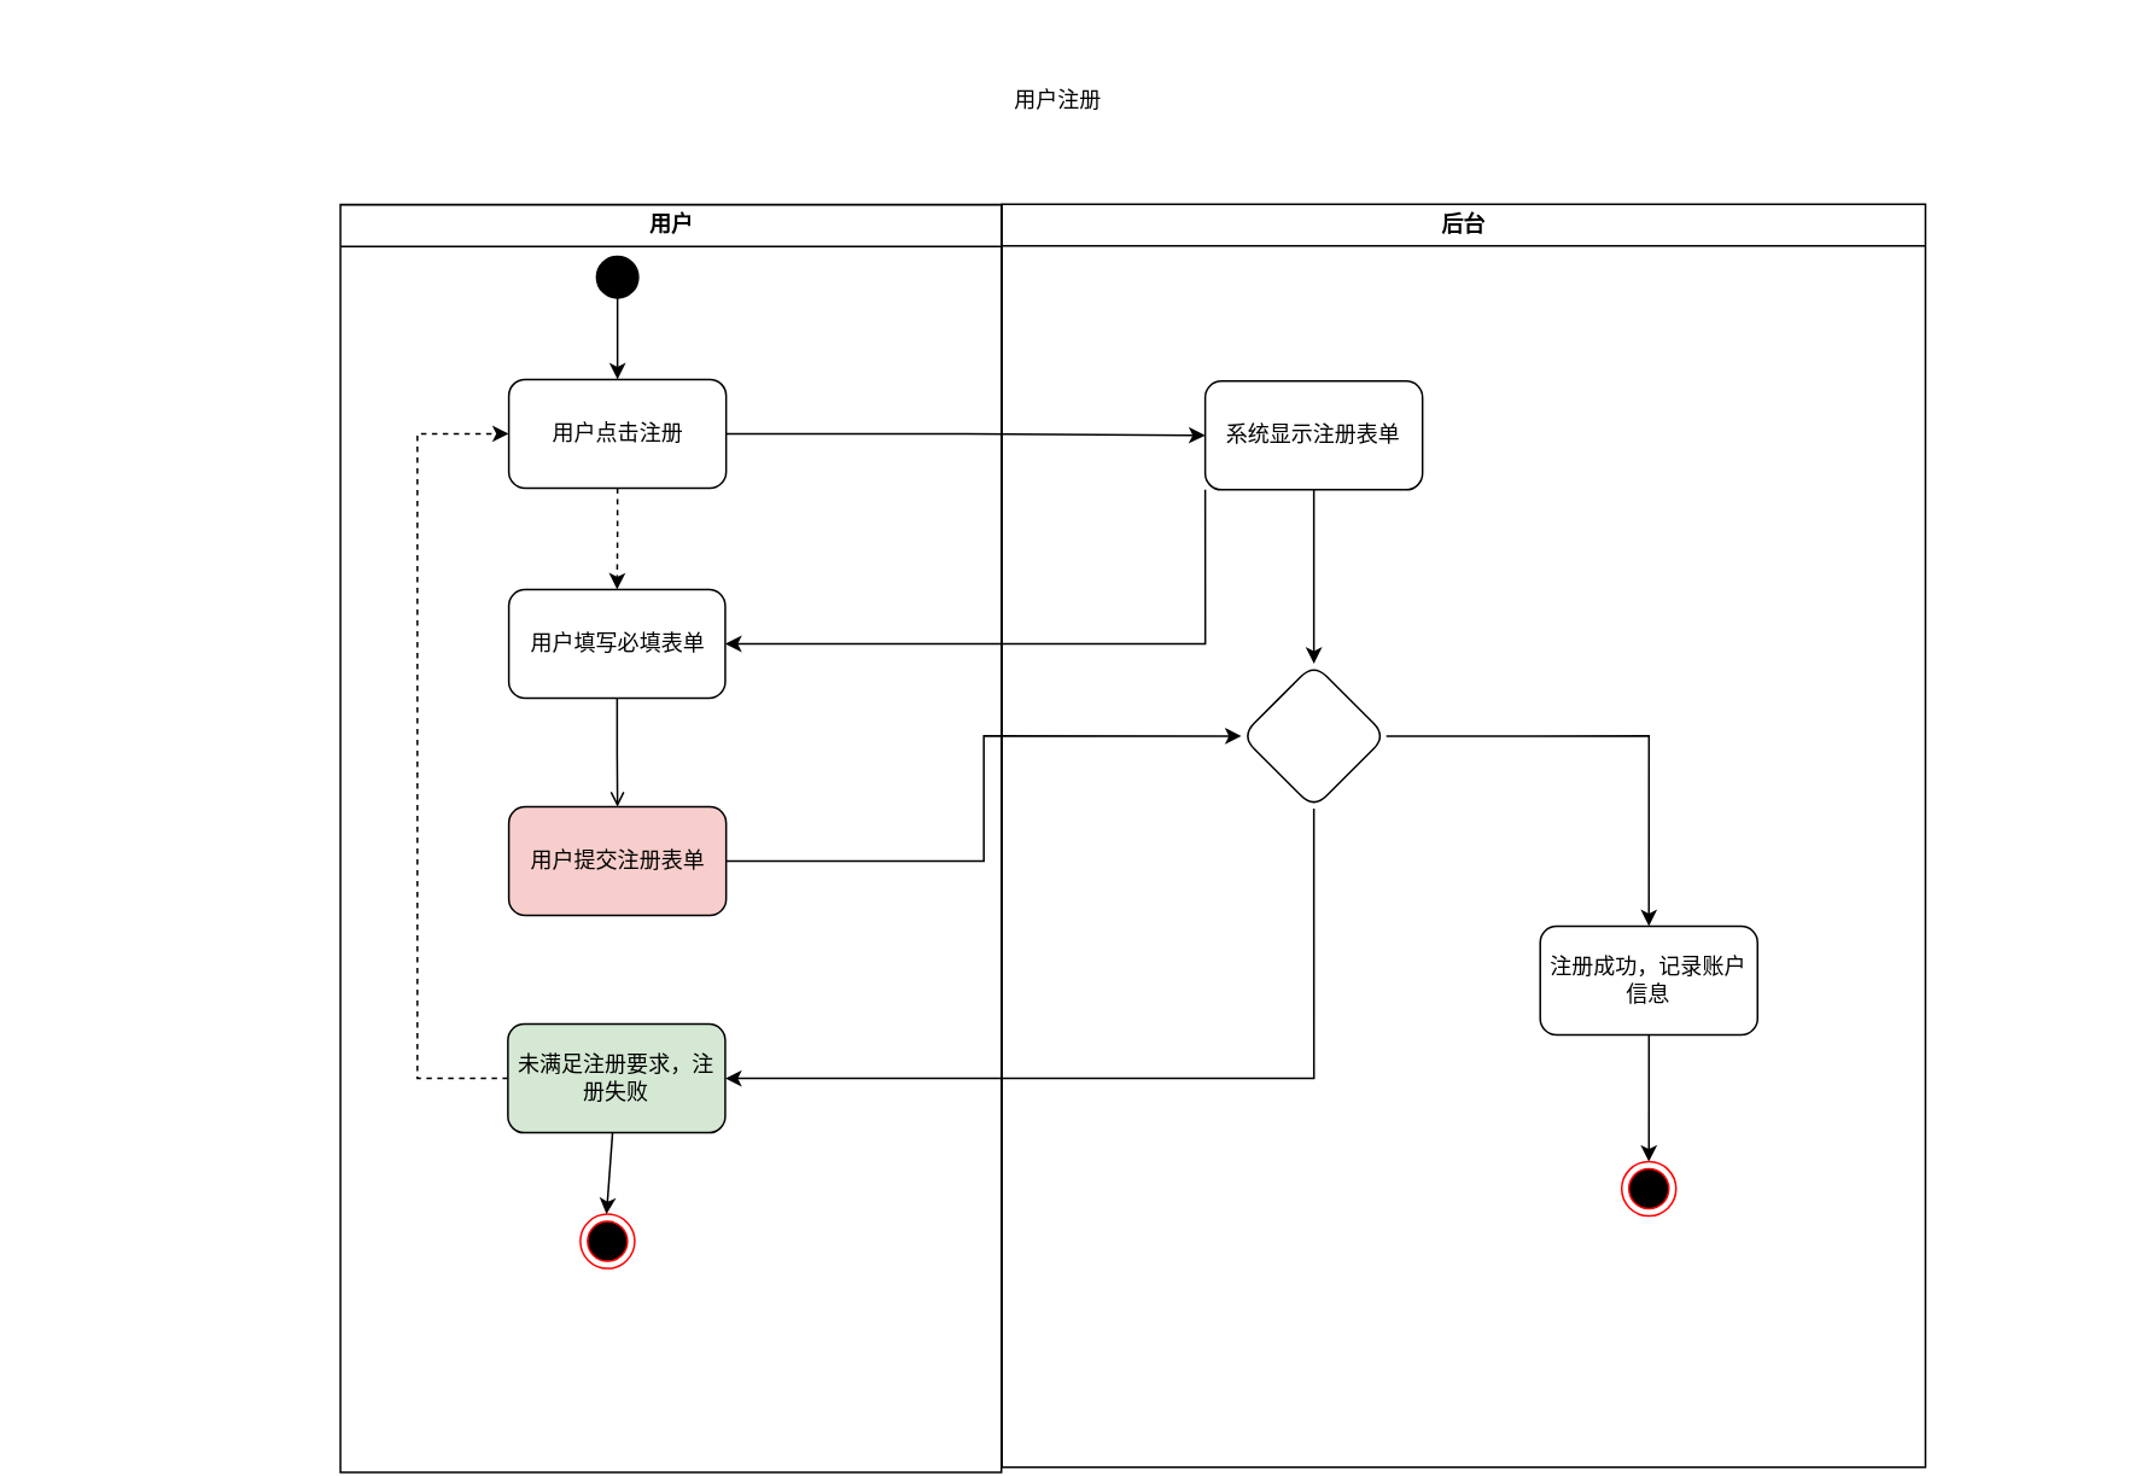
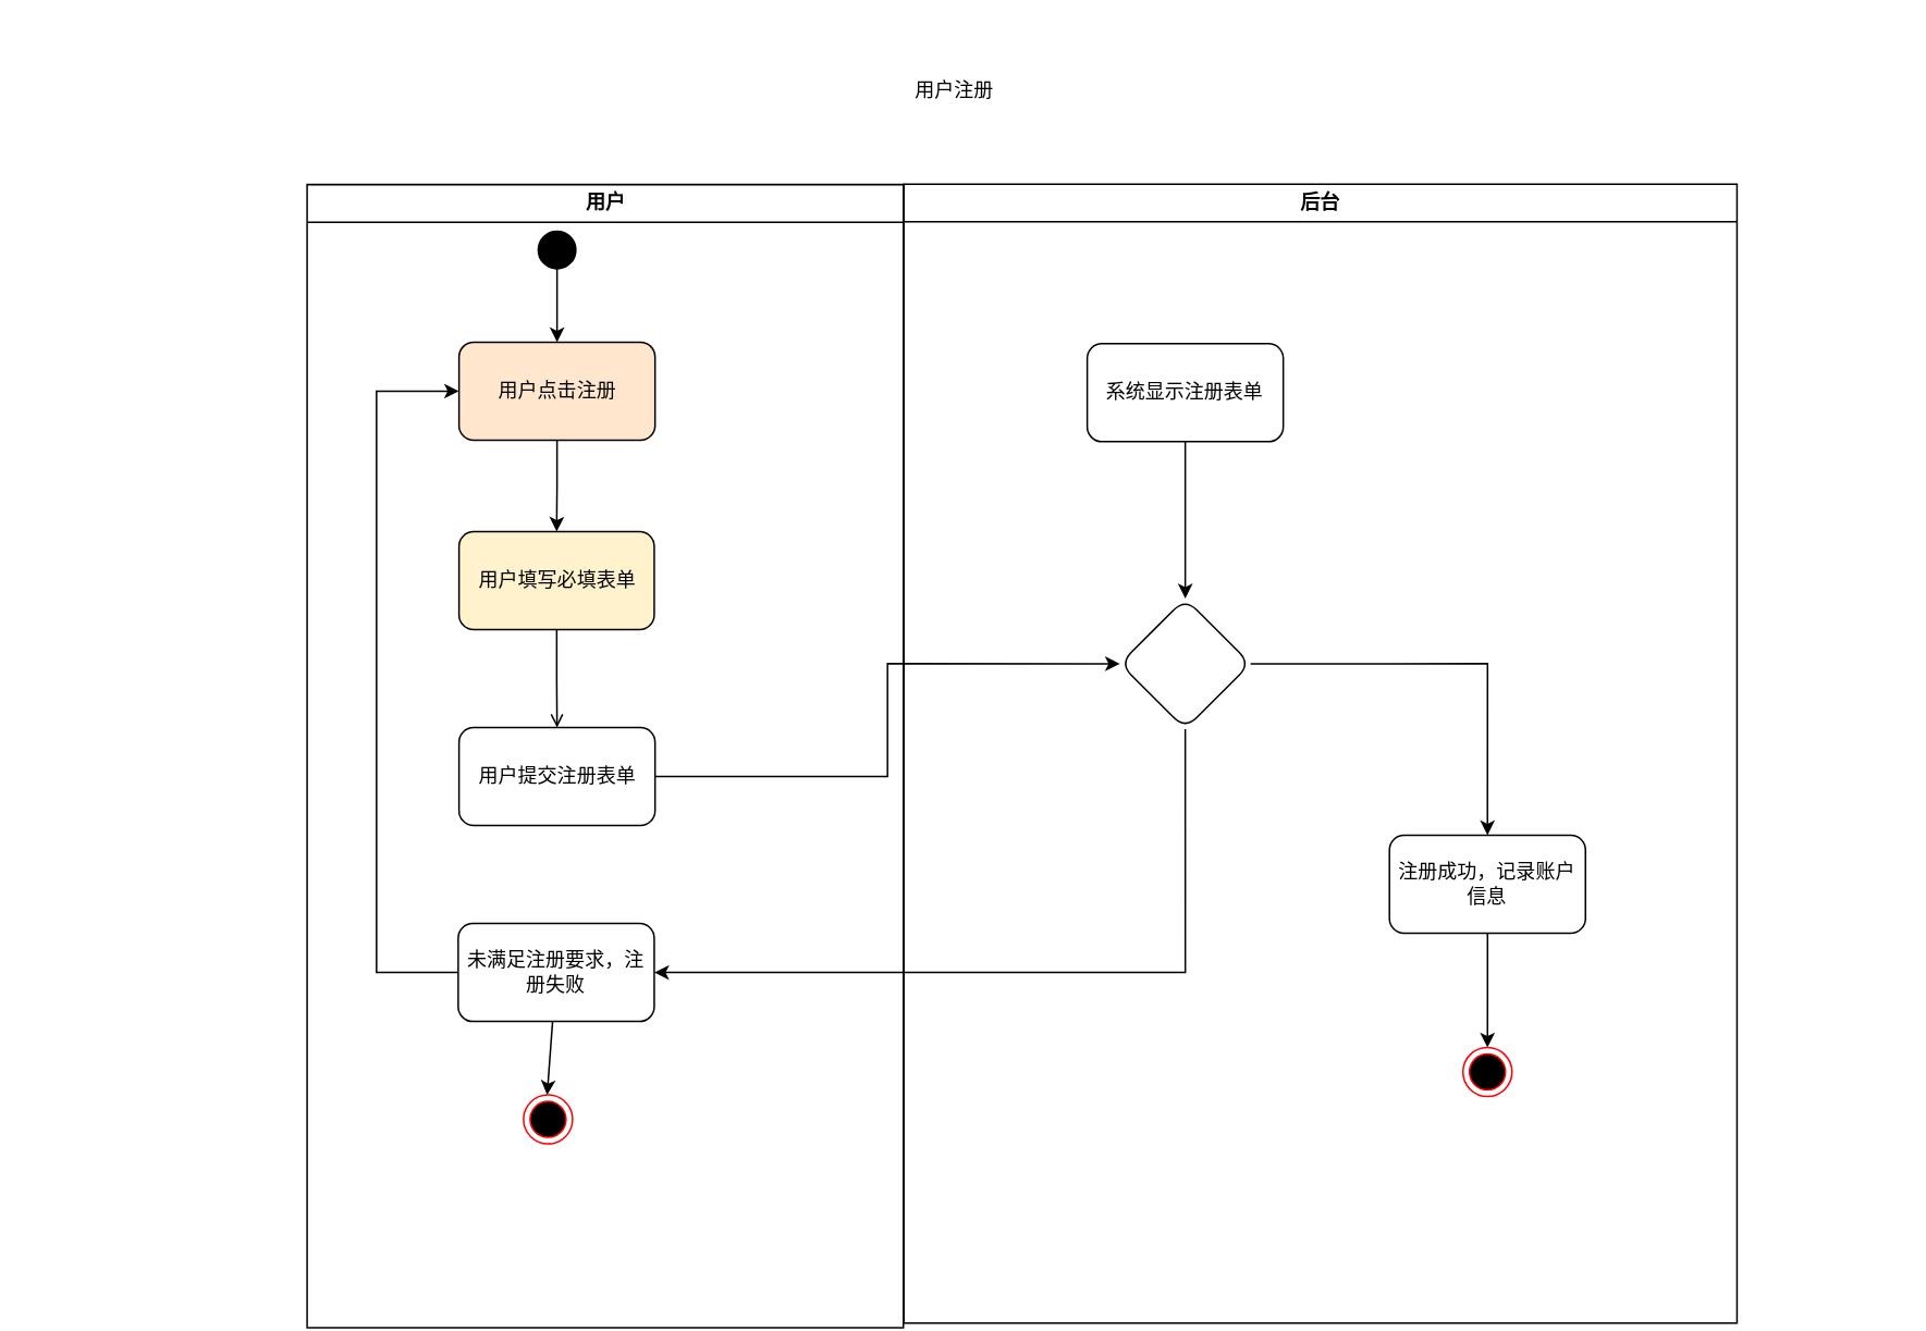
  <mxCell id="0" />
  <mxCell id="1" parent="0" />
  <mxCell id="2" value="用户注册" style="text;strokeColor=none;align=center;fillColor=none;html=1;verticalAlign=middle;whiteSpace=wrap;rounded=0;" vertex="1" parent="1"><mxGeometry x="519" y="20" width="130" height="70" as="geometry" /></mxCell>
  <mxCell id="3" value="用户" style="swimlane;horizontal=0;whiteSpace=wrap;html=1;rotation=90;movable=0;resizable=0;rotatable=0;deletable=0;editable=0;locked=1;connectable=0;" vertex="1" parent="1"><mxGeometry x="20" y="280" width="700" height="365" as="geometry" /></mxCell>
- <mxCell id="4" style="edgeStyle=orthogonalEdgeStyle;rounded=0;orthogonalLoop=1;jettySize=auto;html=1;exitX=0.5;exitY=1;exitDx=0;exitDy=0;entryX=0.5;entryY=0;entryDx=0;entryDy=0;dashed=1;" edge="1" parent="3" source="5" target="9"><mxGeometry relative="1" as="geometry" /></mxCell>
- <mxCell id="5" value="用户点击注册" style="rounded=1;whiteSpace=wrap;html=1;" vertex="1" parent="3"><mxGeometry x="260.5" y="-71" width="120" height="60" as="geometry" /></mxCell>
+ <mxCell id="4" style="edgeStyle=orthogonalEdgeStyle;rounded=0;orthogonalLoop=1;jettySize=auto;html=1;exitX=0.5;exitY=1;exitDx=0;exitDy=0;entryX=0.5;entryY=0;entryDx=0;entryDy=0;" edge="1" parent="3" source="5" target="9"><mxGeometry relative="1" as="geometry" /></mxCell>
+ <mxCell id="5" value="用户点击注册" style="rounded=1;whiteSpace=wrap;html=1;fillColor=#ffe6cc;" vertex="1" parent="3"><mxGeometry x="260.5" y="-71" width="120" height="60" as="geometry" /></mxCell>
  <mxCell id="6" value="" style="edgeStyle=orthogonalEdgeStyle;rounded=0;orthogonalLoop=1;jettySize=auto;html=1;" edge="1" parent="3" source="7" target="5"><mxGeometry relative="1" as="geometry" /></mxCell>
  <mxCell id="7" value="" style="ellipse;whiteSpace=wrap;html=1;aspect=fixed;fillColor=#000000;" vertex="1" parent="3"><mxGeometry x="309" y="-139" width="23" height="23" as="geometry" /></mxCell>
  <mxCell id="8" value="" style="edgeStyle=orthogonalEdgeStyle;rounded=0;orthogonalLoop=1;jettySize=auto;html=1;endArrow=open;" edge="1" parent="3" source="9" target="10"><mxGeometry relative="1" as="geometry" /></mxCell>
- <mxCell id="9" value="用户填写必填表单" style="rounded=1;whiteSpace=wrap;html=1;" vertex="1" parent="3"><mxGeometry x="260.5" y="45" width="119.5" height="60" as="geometry" /></mxCell>
- <mxCell id="10" value="用户提交注册表单" style="whiteSpace=wrap;html=1;rounded=1;fillColor=#f8cecc;" vertex="1" parent="3"><mxGeometry x="260.5" y="165" width="120" height="60" as="geometry" /></mxCell>
- <mxCell id="11" style="edgeStyle=orthogonalEdgeStyle;rounded=0;orthogonalLoop=1;jettySize=auto;html=1;exitX=0;exitY=0.5;exitDx=0;exitDy=0;entryX=0;entryY=0.5;entryDx=0;entryDy=0;dashed=1;" edge="1" parent="3" source="12" target="5"><mxGeometry relative="1" as="geometry"><Array as="points"><mxPoint x="210" y="315" /><mxPoint x="210" y="-41" /></Array></mxGeometry></mxCell>
- <mxCell id="12" value="未满足注册要求，注册失败" style="whiteSpace=wrap;html=1;rounded=1;fillColor=#d5e8d4;" vertex="1" parent="3"><mxGeometry x="260" y="285" width="120" height="60" as="geometry" /></mxCell>
+ <mxCell id="9" value="用户填写必填表单" style="rounded=1;whiteSpace=wrap;html=1;fillColor=#fff2cc;" vertex="1" parent="3"><mxGeometry x="260.5" y="45" width="119.5" height="60" as="geometry" /></mxCell>
+ <mxCell id="10" value="用户提交注册表单" style="whiteSpace=wrap;html=1;rounded=1;" vertex="1" parent="3"><mxGeometry x="260.5" y="165" width="120" height="60" as="geometry" /></mxCell>
+ <mxCell id="11" style="edgeStyle=orthogonalEdgeStyle;rounded=0;orthogonalLoop=1;jettySize=auto;html=1;exitX=0;exitY=0.5;exitDx=0;exitDy=0;entryX=0;entryY=0.5;entryDx=0;entryDy=0;" edge="1" parent="3" source="12" target="5"><mxGeometry relative="1" as="geometry"><Array as="points"><mxPoint x="210" y="315" /><mxPoint x="210" y="-41" /></Array></mxGeometry></mxCell>
+ <mxCell id="12" value="未满足注册要求，注册失败" style="whiteSpace=wrap;html=1;rounded=1;" vertex="1" parent="3"><mxGeometry x="260" y="285" width="120" height="60" as="geometry" /></mxCell>
  <mxCell id="13" value="后台" style="swimlane;horizontal=0;whiteSpace=wrap;html=1;rotation=90;movable=0;resizable=0;rotatable=0;deletable=0;editable=0;locked=1;connectable=0;" vertex="1" parent="1"><mxGeometry x="459.06" y="205.94" width="697.5" height="510" as="geometry" /></mxCell>
  <mxCell id="14" value="" style="edgeStyle=orthogonalEdgeStyle;rounded=0;orthogonalLoop=1;jettySize=auto;html=1;" edge="1" parent="13" source="15" target="17"><mxGeometry relative="1" as="geometry" /></mxCell>
  <mxCell id="15" value="系统显示注册表单" style="rounded=1;whiteSpace=wrap;html=1;align=center;" vertex="1" parent="13"><mxGeometry x="206" y="4" width="120" height="60" as="geometry" /></mxCell>
  <mxCell id="16" style="edgeStyle=orthogonalEdgeStyle;rounded=0;orthogonalLoop=1;jettySize=auto;html=1;exitX=1;exitY=0.5;exitDx=0;exitDy=0;entryX=0.5;entryY=0;entryDx=0;entryDy=0;" edge="1" parent="13" source="17" target="19"><mxGeometry relative="1" as="geometry" /></mxCell>
  <mxCell id="17" value="" style="rhombus;whiteSpace=wrap;html=1;rounded=1;" vertex="1" parent="13"><mxGeometry x="226" y="160" width="80" height="80" as="geometry" /></mxCell>
  <mxCell id="18" value="" style="edgeStyle=orthogonalEdgeStyle;rounded=0;orthogonalLoop=1;jettySize=auto;html=1;" edge="1" parent="13" source="19"><mxGeometry relative="1" as="geometry"><mxPoint x="451" y="435.0" as="targetPoint" /></mxGeometry></mxCell>
  <mxCell id="19" value="注册成功，记录账户信息" style="rounded=1;whiteSpace=wrap;html=1;" vertex="1" parent="13"><mxGeometry x="391" y="305" width="120" height="60" as="geometry" /></mxCell>
  <mxCell id="20" value="" style="ellipse;html=1;shape=endState;fillColor=#000000;strokeColor=#ff0000;" vertex="1" parent="13"><mxGeometry x="436" y="435" width="30" height="30" as="geometry" /></mxCell>
- <mxCell id="21" style="edgeStyle=orthogonalEdgeStyle;rounded=0;orthogonalLoop=1;jettySize=auto;html=1;" edge="1" parent="1" source="5" target="15"><mxGeometry relative="1" as="geometry"><mxPoint x="565" y="244" as="targetPoint" /></mxGeometry></mxCell>
  <mxCell id="22" style="edgeStyle=orthogonalEdgeStyle;rounded=0;orthogonalLoop=1;jettySize=auto;html=1;exitX=1;exitY=0.5;exitDx=0;exitDy=0;entryX=0;entryY=0.5;entryDx=0;entryDy=0;" edge="1" parent="1" source="10" target="17"><mxGeometry relative="1" as="geometry"><mxPoint x="650.01" y="480" as="targetPoint" /></mxGeometry></mxCell>
  <mxCell id="23" style="edgeStyle=orthogonalEdgeStyle;rounded=0;orthogonalLoop=1;jettySize=auto;html=1;exitX=0.5;exitY=1;exitDx=0;exitDy=0;entryX=1;entryY=0.5;entryDx=0;entryDy=0;" edge="1" parent="1" source="17" target="12"><mxGeometry relative="1" as="geometry" /></mxCell>
- <mxCell id="24" style="edgeStyle=orthogonalEdgeStyle;rounded=0;orthogonalLoop=1;jettySize=auto;html=1;exitX=0;exitY=1;exitDx=0;exitDy=0;entryX=1;entryY=0.5;entryDx=0;entryDy=0;" edge="1" parent="1" source="15" target="9"><mxGeometry relative="1" as="geometry" /></mxCell>
  <mxCell id="25" value="" style="ellipse;html=1;shape=endState;fillColor=#000000;strokeColor=#ff0000;" vertex="1" parent="1"><mxGeometry x="320" y="670" width="30" height="30" as="geometry" /></mxCell>
  <mxCell id="26" value="" style="endArrow=classic;html=1;rounded=0;" edge="1" parent="1" source="12"><mxGeometry width="50" height="50" relative="1" as="geometry"><mxPoint x="334.44" y="630" as="sourcePoint" /><mxPoint x="334.44" y="670" as="targetPoint" /></mxGeometry></mxCell>
